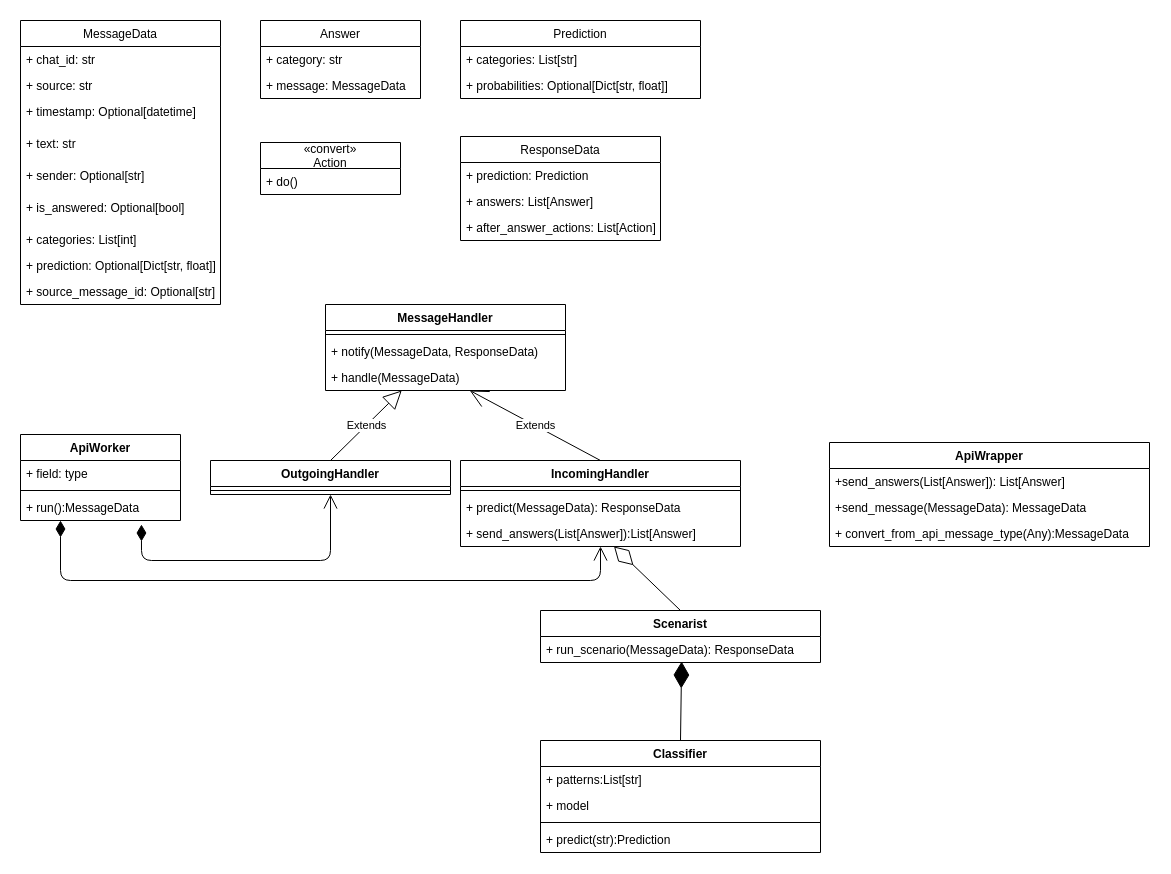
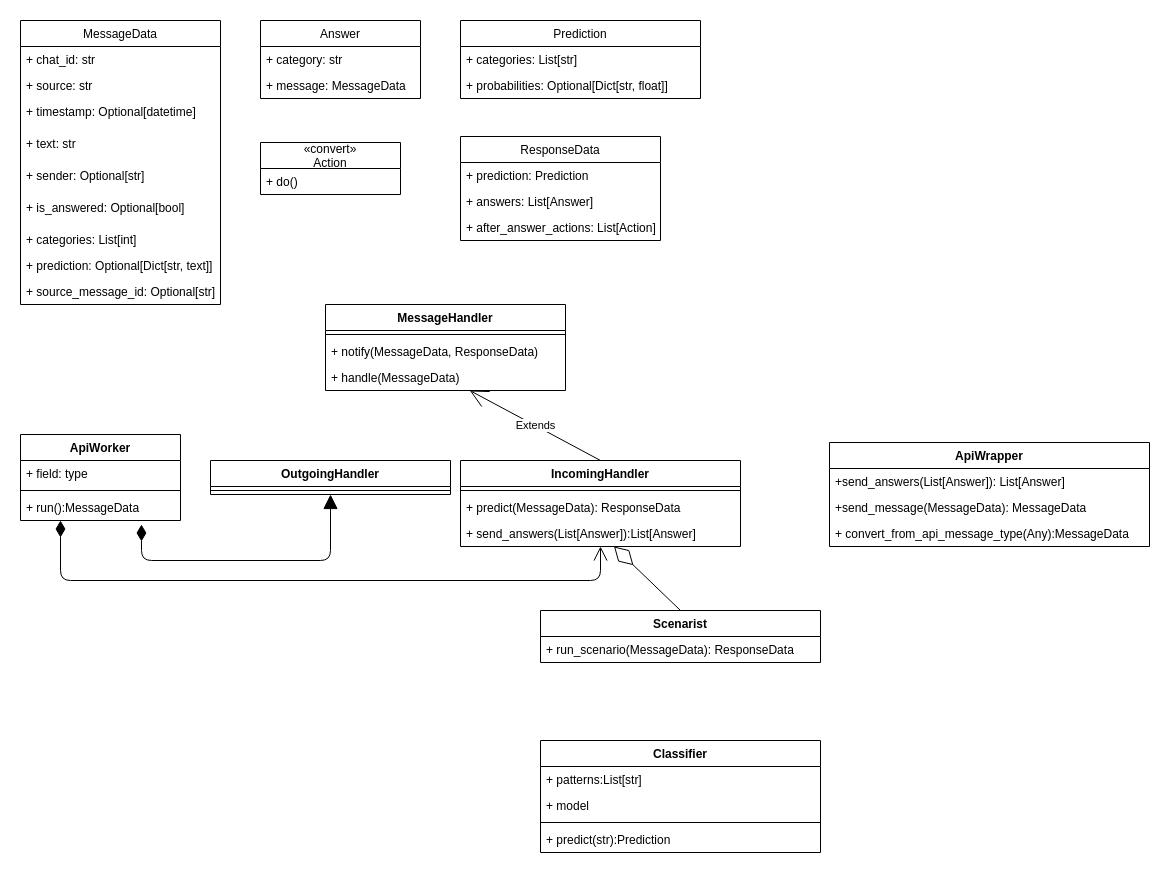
  <mxCell id="0" />
  <mxCell id="1" parent="0" />
  <mxCell id="2" value="MessageData" style="swimlane;fontStyle=0;childLayout=stackLayout;horizontal=1;startSize=26;fillColor=none;horizontalStack=0;resizeParent=1;resizeParentMax=0;resizeLast=0;collapsible=1;marginBottom=0;" vertex="1" parent="1"><mxGeometry x="20" y="20" width="200" height="284" as="geometry"><mxRectangle x="40" y="40" width="110" height="26" as="alternateBounds" /></mxGeometry></mxCell>
  <mxCell id="3" value="+ chat_id: str" style="text;strokeColor=none;fillColor=none;align=left;verticalAlign=top;spacingLeft=4;spacingRight=4;overflow=hidden;rotatable=0;points=[[0,0.5],[1,0.5]];portConstraint=eastwest;" vertex="1" parent="2"><mxGeometry y="26" width="200" height="26" as="geometry" /></mxCell>
  <mxCell id="4" value="+ source: str" style="text;strokeColor=none;fillColor=none;align=left;verticalAlign=top;spacingLeft=4;spacingRight=4;overflow=hidden;rotatable=0;points=[[0,0.5],[1,0.5]];portConstraint=eastwest;" vertex="1" parent="2"><mxGeometry y="52" width="200" height="26" as="geometry" /></mxCell>
  <mxCell id="5" value="+ timestamp: Optional[datetime]" style="text;strokeColor=none;fillColor=none;align=left;verticalAlign=top;spacingLeft=4;spacingRight=4;overflow=hidden;rotatable=0;points=[[0,0.5],[1,0.5]];portConstraint=eastwest;" vertex="1" parent="2"><mxGeometry y="78" width="200" height="32" as="geometry" /></mxCell>
  <mxCell id="6" value="+ text: str" style="text;strokeColor=none;fillColor=none;align=left;verticalAlign=top;spacingLeft=4;spacingRight=4;overflow=hidden;rotatable=0;points=[[0,0.5],[1,0.5]];portConstraint=eastwest;" vertex="1" parent="2"><mxGeometry y="110" width="200" height="32" as="geometry" /></mxCell>
  <mxCell id="7" value="+ sender: Optional[str]" style="text;strokeColor=none;fillColor=none;align=left;verticalAlign=top;spacingLeft=4;spacingRight=4;overflow=hidden;rotatable=0;points=[[0,0.5],[1,0.5]];portConstraint=eastwest;" vertex="1" parent="2"><mxGeometry y="142" width="200" height="32" as="geometry" /></mxCell>
  <mxCell id="8" value="+ is_answered: Optional[bool]" style="text;strokeColor=none;fillColor=none;align=left;verticalAlign=top;spacingLeft=4;spacingRight=4;overflow=hidden;rotatable=0;points=[[0,0.5],[1,0.5]];portConstraint=eastwest;" vertex="1" parent="2"><mxGeometry y="174" width="200" height="32" as="geometry" /></mxCell>
  <mxCell id="9" value="+ categories: List[int]" style="text;strokeColor=none;fillColor=none;align=left;verticalAlign=top;spacingLeft=4;spacingRight=4;overflow=hidden;rotatable=0;points=[[0,0.5],[1,0.5]];portConstraint=eastwest;" vertex="1" parent="2"><mxGeometry y="206" width="200" height="26" as="geometry" /></mxCell>
- <mxCell id="10" value="+ prediction: Optional[Dict[str, float]]" style="text;strokeColor=none;fillColor=none;align=left;verticalAlign=top;spacingLeft=4;spacingRight=4;overflow=hidden;rotatable=0;points=[[0,0.5],[1,0.5]];portConstraint=eastwest;" vertex="1" parent="2"><mxGeometry y="232" width="200" height="26" as="geometry" /></mxCell>
+ <mxCell id="10" value="+ prediction: Optional[Dict[str, text]]" style="text;strokeColor=none;fillColor=none;align=left;verticalAlign=top;spacingLeft=4;spacingRight=4;overflow=hidden;rotatable=0;points=[[0,0.5],[1,0.5]];portConstraint=eastwest;" vertex="1" parent="2"><mxGeometry y="232" width="200" height="26" as="geometry" /></mxCell>
  <mxCell id="11" value="+ source_message_id: Optional[str]" style="text;strokeColor=none;fillColor=none;align=left;verticalAlign=top;spacingLeft=4;spacingRight=4;overflow=hidden;rotatable=0;points=[[0,0.5],[1,0.5]];portConstraint=eastwest;" vertex="1" parent="2"><mxGeometry y="258" width="200" height="26" as="geometry" /></mxCell>
  <mxCell id="12" value="Answer" style="swimlane;fontStyle=0;childLayout=stackLayout;horizontal=1;startSize=26;fillColor=none;horizontalStack=0;resizeParent=1;resizeParentMax=0;resizeLast=0;collapsible=1;marginBottom=0;" vertex="1" parent="1"><mxGeometry x="260" y="20" width="160" height="78" as="geometry" /></mxCell>
  <mxCell id="13" value="+ category: str" style="text;strokeColor=none;fillColor=none;align=left;verticalAlign=top;spacingLeft=4;spacingRight=4;overflow=hidden;rotatable=0;points=[[0,0.5],[1,0.5]];portConstraint=eastwest;" vertex="1" parent="12"><mxGeometry y="26" width="160" height="26" as="geometry" /></mxCell>
  <mxCell id="14" value="+ message: MessageData" style="text;strokeColor=none;fillColor=none;align=left;verticalAlign=top;spacingLeft=4;spacingRight=4;overflow=hidden;rotatable=0;points=[[0,0.5],[1,0.5]];portConstraint=eastwest;" vertex="1" parent="12"><mxGeometry y="52" width="160" height="26" as="geometry" /></mxCell>
  <mxCell id="15" value="Prediction" style="swimlane;fontStyle=0;childLayout=stackLayout;horizontal=1;startSize=26;fillColor=none;horizontalStack=0;resizeParent=1;resizeParentMax=0;resizeLast=0;collapsible=1;marginBottom=0;" vertex="1" parent="1"><mxGeometry x="460" y="20" width="240" height="78" as="geometry" /></mxCell>
  <mxCell id="16" value="+ categories: List[str]" style="text;strokeColor=none;fillColor=none;align=left;verticalAlign=top;spacingLeft=4;spacingRight=4;overflow=hidden;rotatable=0;points=[[0,0.5],[1,0.5]];portConstraint=eastwest;" vertex="1" parent="15"><mxGeometry y="26" width="240" height="26" as="geometry" /></mxCell>
  <mxCell id="17" value="+ probabilities: Optional[Dict[str, float]]" style="text;strokeColor=none;fillColor=none;align=left;verticalAlign=top;spacingLeft=4;spacingRight=4;overflow=hidden;rotatable=0;points=[[0,0.5],[1,0.5]];portConstraint=eastwest;" vertex="1" parent="15"><mxGeometry y="52" width="240" height="26" as="geometry" /></mxCell>
  <mxCell id="18" value="ResponseData" style="swimlane;fontStyle=0;childLayout=stackLayout;horizontal=1;startSize=26;fillColor=none;horizontalStack=0;resizeParent=1;resizeParentMax=0;resizeLast=0;collapsible=1;marginBottom=0;" vertex="1" parent="1"><mxGeometry x="460" y="136" width="200" height="104" as="geometry" /></mxCell>
  <mxCell id="19" value="+ prediction: Prediction" style="text;strokeColor=none;fillColor=none;align=left;verticalAlign=top;spacingLeft=4;spacingRight=4;overflow=hidden;rotatable=0;points=[[0,0.5],[1,0.5]];portConstraint=eastwest;" vertex="1" parent="18"><mxGeometry y="26" width="200" height="26" as="geometry" /></mxCell>
  <mxCell id="20" value="+ answers: List[Answer]" style="text;strokeColor=none;fillColor=none;align=left;verticalAlign=top;spacingLeft=4;spacingRight=4;overflow=hidden;rotatable=0;points=[[0,0.5],[1,0.5]];portConstraint=eastwest;" vertex="1" parent="18"><mxGeometry y="52" width="200" height="26" as="geometry" /></mxCell>
  <mxCell id="21" value="+ after_answer_actions: List[Action]" style="text;strokeColor=none;fillColor=none;align=left;verticalAlign=top;spacingLeft=4;spacingRight=4;overflow=hidden;rotatable=0;points=[[0,0.5],[1,0.5]];portConstraint=eastwest;" vertex="1" parent="18"><mxGeometry y="78" width="200" height="26" as="geometry" /></mxCell>
  <mxCell id="22" value="«convert»&#10;Action" style="swimlane;fontStyle=0;childLayout=stackLayout;horizontal=1;startSize=26;fillColor=none;horizontalStack=0;resizeParent=1;resizeParentMax=0;resizeLast=0;collapsible=1;marginBottom=0;" vertex="1" parent="1"><mxGeometry x="260" y="142" width="140" height="52" as="geometry" /></mxCell>
  <mxCell id="23" value="+ do() " style="text;strokeColor=none;fillColor=none;align=left;verticalAlign=top;spacingLeft=4;spacingRight=4;overflow=hidden;rotatable=0;points=[[0,0.5],[1,0.5]];portConstraint=eastwest;" vertex="1" parent="22"><mxGeometry y="26" width="140" height="26" as="geometry" /></mxCell>
  <mxCell id="24" value="ApiWorker" style="swimlane;fontStyle=1;align=center;verticalAlign=top;childLayout=stackLayout;horizontal=1;startSize=26;horizontalStack=0;resizeParent=1;resizeParentMax=0;resizeLast=0;collapsible=1;marginBottom=0;" vertex="1" parent="1"><mxGeometry x="20" y="434" width="160" height="86" as="geometry" /></mxCell>
  <mxCell id="25" value="+ field: type" style="text;strokeColor=none;fillColor=none;align=left;verticalAlign=top;spacingLeft=4;spacingRight=4;overflow=hidden;rotatable=0;points=[[0,0.5],[1,0.5]];portConstraint=eastwest;" vertex="1" parent="24"><mxGeometry y="26" width="160" height="26" as="geometry" /></mxCell>
  <mxCell id="26" value="" style="line;strokeWidth=1;fillColor=none;align=left;verticalAlign=middle;spacingTop=-1;spacingLeft=3;spacingRight=3;rotatable=0;labelPosition=right;points=[];portConstraint=eastwest;" vertex="1" parent="24"><mxGeometry y="52" width="160" height="8" as="geometry" /></mxCell>
  <mxCell id="27" value="+ run():MessageData" style="text;strokeColor=none;fillColor=none;align=left;verticalAlign=top;spacingLeft=4;spacingRight=4;overflow=hidden;rotatable=0;points=[[0,0.5],[1,0.5]];portConstraint=eastwest;" vertex="1" parent="24"><mxGeometry y="60" width="160" height="26" as="geometry" /></mxCell>
  <mxCell id="28" value="MessageHandler" style="swimlane;fontStyle=1;align=center;verticalAlign=top;childLayout=stackLayout;horizontal=1;startSize=26;horizontalStack=0;resizeParent=1;resizeParentMax=0;resizeLast=0;collapsible=1;marginBottom=0;" vertex="1" parent="1"><mxGeometry x="325" y="304" width="240" height="86" as="geometry" /></mxCell>
  <mxCell id="29" value="" style="line;strokeWidth=1;fillColor=none;align=left;verticalAlign=middle;spacingTop=-1;spacingLeft=3;spacingRight=3;rotatable=0;labelPosition=right;points=[];portConstraint=eastwest;" vertex="1" parent="28"><mxGeometry y="26" width="240" height="8" as="geometry" /></mxCell>
  <mxCell id="30" value="+ notify(MessageData, ResponseData)" style="text;strokeColor=none;fillColor=none;align=left;verticalAlign=top;spacingLeft=4;spacingRight=4;overflow=hidden;rotatable=0;points=[[0,0.5],[1,0.5]];portConstraint=eastwest;" vertex="1" parent="28"><mxGeometry y="34" width="240" height="26" as="geometry" /></mxCell>
  <mxCell id="31" value="+ handle(MessageData)" style="text;strokeColor=none;fillColor=none;align=left;verticalAlign=top;spacingLeft=4;spacingRight=4;overflow=hidden;rotatable=0;points=[[0,0.5],[1,0.5]];portConstraint=eastwest;" vertex="1" parent="28"><mxGeometry y="60" width="240" height="26" as="geometry" /></mxCell>
  <mxCell id="32" value="OutgoingHandler" style="swimlane;fontStyle=1;align=center;verticalAlign=top;childLayout=stackLayout;horizontal=1;startSize=26;horizontalStack=0;resizeParent=1;resizeParentMax=0;resizeLast=0;collapsible=1;marginBottom=0;" vertex="1" parent="1"><mxGeometry x="210" y="460" width="240" height="34" as="geometry" /></mxCell>
  <mxCell id="33" value="" style="line;strokeWidth=1;fillColor=none;align=left;verticalAlign=middle;spacingTop=-1;spacingLeft=3;spacingRight=3;rotatable=0;labelPosition=right;points=[];portConstraint=eastwest;" vertex="1" parent="32"><mxGeometry y="26" width="240" height="8" as="geometry" /></mxCell>
  <mxCell id="34" value="IncomingHandler" style="swimlane;fontStyle=1;align=center;verticalAlign=top;childLayout=stackLayout;horizontal=1;startSize=26;horizontalStack=0;resizeParent=1;resizeParentMax=0;resizeLast=0;collapsible=1;marginBottom=0;" vertex="1" parent="1"><mxGeometry x="460" y="460" width="280" height="86" as="geometry" /></mxCell>
  <mxCell id="35" value="" style="line;strokeWidth=1;fillColor=none;align=left;verticalAlign=middle;spacingTop=-1;spacingLeft=3;spacingRight=3;rotatable=0;labelPosition=right;points=[];portConstraint=eastwest;" vertex="1" parent="34"><mxGeometry y="26" width="280" height="8" as="geometry" /></mxCell>
  <mxCell id="36" value="+ predict(MessageData): ResponseData" style="text;strokeColor=none;fillColor=none;align=left;verticalAlign=top;spacingLeft=4;spacingRight=4;overflow=hidden;rotatable=0;points=[[0,0.5],[1,0.5]];portConstraint=eastwest;" vertex="1" parent="34"><mxGeometry y="34" width="280" height="26" as="geometry" /></mxCell>
  <mxCell id="37" value="+ send_answers(List[Answer]):List[Answer] " style="text;strokeColor=none;fillColor=none;align=left;verticalAlign=top;spacingLeft=4;spacingRight=4;overflow=hidden;rotatable=0;points=[[0,0.5],[1,0.5]];portConstraint=eastwest;" vertex="1" parent="34"><mxGeometry y="60" width="280" height="26" as="geometry" /></mxCell>
  <mxCell id="38" value="Extends" style="endArrow=open;endSize=16;endFill=0;html=1;exitX=0.5;exitY=0;exitDx=0;exitDy=0;" edge="1" parent="1" source="34" target="31"><mxGeometry width="160" relative="1" as="geometry"><mxPoint x="410" y="520" as="sourcePoint" /><mxPoint x="458" y="385" as="targetPoint" /></mxGeometry></mxCell>
- <mxCell id="39" value="Extends" style="endArrow=block;endSize=16;endFill=0;html=1;exitX=0.5;exitY=0;exitDx=0;exitDy=0;" edge="1" parent="1" source="32" target="28"><mxGeometry width="160" relative="1" as="geometry"><mxPoint x="160" y="650" as="sourcePoint" /><mxPoint x="270" y="450" as="targetPoint" /></mxGeometry></mxCell>
- <mxCell id="40" value="" style="endArrow=open;html=1;endSize=12;startArrow=diamondThin;startSize=14;startFill=1;edgeStyle=orthogonalEdgeStyle;align=left;verticalAlign=bottom;entryX=0.5;entryY=1;entryDx=0;entryDy=0;exitX=0.756;exitY=1.154;exitDx=0;exitDy=0;exitPerimeter=0;" edge="1" parent="1" source="27" target="32"><mxGeometry x="-0.51" y="30" relative="1" as="geometry"><mxPoint x="170" y="570" as="sourcePoint" /><mxPoint x="259.92" y="522.002" as="targetPoint" /><Array as="points"><mxPoint x="141" y="560" /><mxPoint x="330" y="560" /></Array><mxPoint as="offset" /></mxGeometry></mxCell>
+ <mxCell id="40" value="" style="endArrow=block;html=1;endSize=12;startArrow=diamondThin;startSize=14;startFill=1;edgeStyle=orthogonalEdgeStyle;align=left;verticalAlign=bottom;entryX=0.5;entryY=1;entryDx=0;entryDy=0;exitX=0.756;exitY=1.154;exitDx=0;exitDy=0;exitPerimeter=0;" edge="1" parent="1" source="27" target="32"><mxGeometry x="-0.51" y="30" relative="1" as="geometry"><mxPoint x="170" y="570" as="sourcePoint" /><mxPoint x="259.92" y="522.002" as="targetPoint" /><Array as="points"><mxPoint x="141" y="560" /><mxPoint x="330" y="560" /></Array><mxPoint as="offset" /></mxGeometry></mxCell>
  <mxCell id="41" value="" style="endArrow=open;html=1;endSize=12;startArrow=diamondThin;startSize=14;startFill=1;edgeStyle=orthogonalEdgeStyle;align=left;verticalAlign=bottom;entryX=0.5;entryY=1;entryDx=0;entryDy=0;" edge="1" parent="1" target="34"><mxGeometry x="-0.713" y="60" relative="1" as="geometry"><mxPoint x="60" y="520" as="sourcePoint" /><mxPoint x="380" y="450" as="targetPoint" /><Array as="points"><mxPoint x="60" y="580" /><mxPoint x="600" y="580" /></Array><mxPoint as="offset" /></mxGeometry></mxCell>
  <mxCell id="42" value="Scenarist" style="swimlane;fontStyle=1;childLayout=stackLayout;horizontal=1;startSize=26;fillColor=none;horizontalStack=0;resizeParent=1;resizeParentMax=0;resizeLast=0;collapsible=1;marginBottom=0;" vertex="1" parent="1"><mxGeometry x="540" y="610" width="280" height="52" as="geometry" /></mxCell>
  <mxCell id="43" value="+ run_scenario(MessageData): ResponseData" style="text;strokeColor=none;fillColor=none;align=left;verticalAlign=top;spacingLeft=4;spacingRight=4;overflow=hidden;rotatable=0;points=[[0,0.5],[1,0.5]];portConstraint=eastwest;" vertex="1" parent="42"><mxGeometry y="26" width="280" height="26" as="geometry" /></mxCell>
  <mxCell id="44" value="" style="endArrow=diamondThin;endFill=0;endSize=24;html=1;exitX=0.5;exitY=0;exitDx=0;exitDy=0;" edge="1" parent="1" source="42" target="37"><mxGeometry width="160" relative="1" as="geometry"><mxPoint x="540" y="660" as="sourcePoint" /><mxPoint x="710" y="580" as="targetPoint" /></mxGeometry></mxCell>
  <mxCell id="45" value="ApiWrapper" style="swimlane;fontStyle=1;childLayout=stackLayout;horizontal=1;startSize=26;fillColor=none;horizontalStack=0;resizeParent=1;resizeParentMax=0;resizeLast=0;collapsible=1;marginBottom=0;" vertex="1" parent="1"><mxGeometry x="829" y="442" width="320" height="104" as="geometry" /></mxCell>
  <mxCell id="46" value="+send_answers(List[Answer]): List[Answer] " style="text;strokeColor=none;fillColor=none;align=left;verticalAlign=top;spacingLeft=4;spacingRight=4;overflow=hidden;rotatable=0;points=[[0,0.5],[1,0.5]];portConstraint=eastwest;" vertex="1" parent="45"><mxGeometry y="26" width="320" height="26" as="geometry" /></mxCell>
  <mxCell id="47" value="+send_message(MessageData): MessageData " style="text;strokeColor=none;fillColor=none;align=left;verticalAlign=top;spacingLeft=4;spacingRight=4;overflow=hidden;rotatable=0;points=[[0,0.5],[1,0.5]];portConstraint=eastwest;" vertex="1" parent="45"><mxGeometry y="52" width="320" height="26" as="geometry" /></mxCell>
  <mxCell id="48" value="+ convert_from_api_message_type(Any):MessageData" style="text;strokeColor=none;fillColor=none;align=left;verticalAlign=top;spacingLeft=4;spacingRight=4;overflow=hidden;rotatable=0;points=[[0,0.5],[1,0.5]];portConstraint=eastwest;" vertex="1" parent="45"><mxGeometry y="78" width="320" height="26" as="geometry" /></mxCell>
  <mxCell id="49" value="Classifier" style="swimlane;fontStyle=1;align=center;verticalAlign=top;childLayout=stackLayout;horizontal=1;startSize=26;horizontalStack=0;resizeParent=1;resizeParentMax=0;resizeLast=0;collapsible=1;marginBottom=0;" vertex="1" parent="1"><mxGeometry x="540" y="740" width="280" height="112" as="geometry" /></mxCell>
  <mxCell id="50" value="+ patterns:List[str]" style="text;strokeColor=none;fillColor=none;align=left;verticalAlign=top;spacingLeft=4;spacingRight=4;overflow=hidden;rotatable=0;points=[[0,0.5],[1,0.5]];portConstraint=eastwest;" vertex="1" parent="49"><mxGeometry y="26" width="280" height="26" as="geometry" /></mxCell>
  <mxCell id="51" value="+ model" style="text;strokeColor=none;fillColor=none;align=left;verticalAlign=top;spacingLeft=4;spacingRight=4;overflow=hidden;rotatable=0;points=[[0,0.5],[1,0.5]];portConstraint=eastwest;" vertex="1" parent="49"><mxGeometry y="52" width="280" height="26" as="geometry" /></mxCell>
  <mxCell id="52" value="" style="line;strokeWidth=1;fillColor=none;align=left;verticalAlign=middle;spacingTop=-1;spacingLeft=3;spacingRight=3;rotatable=0;labelPosition=right;points=[];portConstraint=eastwest;" vertex="1" parent="49"><mxGeometry y="78" width="280" height="8" as="geometry" /></mxCell>
  <mxCell id="53" value="+ predict(str):Prediction" style="text;strokeColor=none;fillColor=none;align=left;verticalAlign=top;spacingLeft=4;spacingRight=4;overflow=hidden;rotatable=0;points=[[0,0.5],[1,0.5]];portConstraint=eastwest;" vertex="1" parent="49"><mxGeometry y="86" width="280" height="26" as="geometry" /></mxCell>
- <mxCell id="54" value="" style="endArrow=diamondThin;endFill=1;endSize=24;html=1;exitX=0.5;exitY=0;exitDx=0;exitDy=0;entryX=0.504;entryY=0.962;entryDx=0;entryDy=0;entryPerimeter=0;" edge="1" parent="1" source="49" target="43"><mxGeometry width="160" relative="1" as="geometry"><mxPoint x="340" y="720" as="sourcePoint" /><mxPoint x="480" y="660" as="targetPoint" /></mxGeometry></mxCell>
